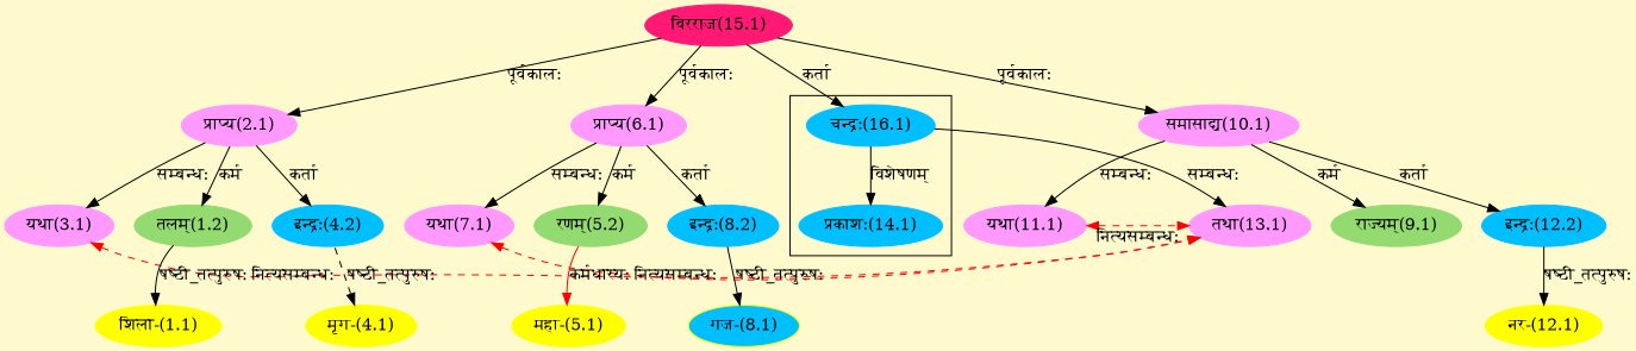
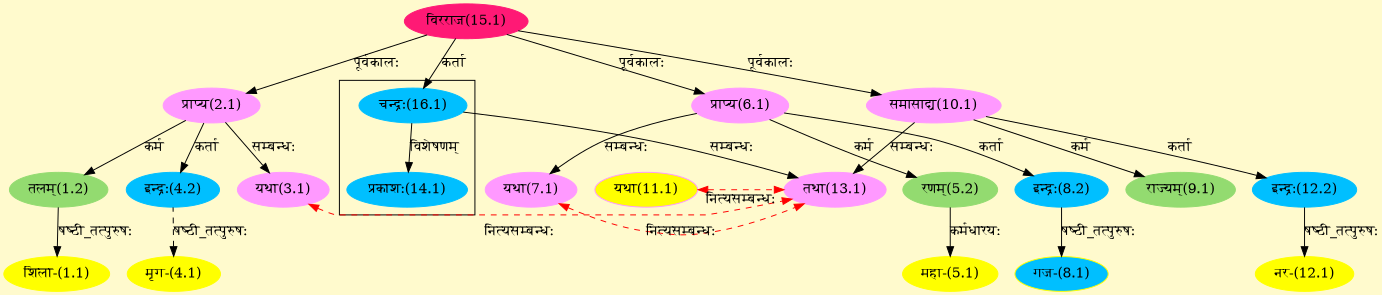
  digraph {
    bgcolor=lemonchiffon1
    compound=true
    rankdir=BT
    node [color="#FF99FF" style=filled]
    edge [dir=back]
    n1 [label="यथा(3.1)"]
    n2 [label="तथा(13.1)"]
    n3 [label="यथा(7.1)"]
-   n4 [label="यथा(11.1)"]
+   n4 [label="यथा(11.1)" fillcolor="#FFFF00"]
    n5 [color="#00BFFF" label="प्रकाशः(14.1)"]
    n6 [color="#00BFFF" label="चन्द्रः(16.1)"]
    n7 [label="प्राप्य(2.1)"]
    n8 [label="प्राप्य(6.1)"]
    n9 [label="समासाद्य(10.1)"]
    n10 [color="#FF1975" label="विरराज(15.1)"]
    n11 [color="#FFFF00" label="शिला-(1.1)"]
    n12 [color="#93DB70" label="तलम्(1.2)"]
    n13 [color="#FFFF00" label="मृग-(4.1)"]
    n14 [color="#00BFFF" label="इन्द्रः(4.2)"]
    n15 [color="#FFFF00" label="महा-(5.1)"]
    n16 [color="#93DB70" label="रणम्(5.2)"]
    n17 [color="#FFFF00" fillcolor="#00BFFF" label="गज-(8.1)"]
    n18 [color="#00BFFF" label="इन्द्रः(8.2)"]
    n19 [color="#93DB70" label="राज्यम्(9.1)"]
    n20 [color="#FFFF00" label="नर-(12.1)"]
    n21 [color="#00BFFF" label="इन्द्रः(12.2)"]
    subgraph sub_1 {
      rank=same
      n1
      n2
    }
    subgraph sub_2 {
      rank=same
      n2
      n3
    }
    subgraph sub_3 {
      rank=same
      n2
      n4
    }
    subgraph cluster_4 {
      n5
      n6
    }
    n1 -> n2 [color=red dir=both label="नित्यसम्बन्धः" style=dashed]
    n1 -> n7 [label="सम्बन्धः"]
    n2 -> n6 [label="सम्बन्धः"]
    n3 -> n2 [color=red dir=both label="नित्यसम्बन्धः" style=dashed]
    n3 -> n8 [label="सम्बन्धः"]
    n4 -> n2 [color=red dir=both label="नित्यसम्बन्धः" style=dashed]
-   n4 -> n9 [label="सम्बन्धः"]
+   n2 -> n9 [label="सम्बन्धः"]
    n5 -> n6 [label="विशेषणम्"]
    n6 -> n10 [label="कर्ता"]
    n7 -> n10 [label="पूर्वकालः"]
    n8 -> n10 [label="पूर्वकालः"]
    n9 -> n10 [label="पूर्वकालः"]
    n11 -> n12 [label="षष्ठी_तत्पुरुषः"]
    n12 -> n7 [label="कर्म"]
    n13 -> n14 [label="षष्ठी_तत्पुरुषः" style=dashed]
    n14 -> n7 [label="कर्ता"]
-   n15 -> n16 [label="कर्मधारयः" color=red]
+   n15 -> n16 [label="कर्मधारयः"]
    n16 -> n8 [label="कर्म"]
    n17 -> n18 [label="षष्ठी_तत्पुरुषः"]
    n18 -> n8 [label="कर्ता"]
    n19 -> n9 [label="कर्म"]
    n20 -> n21 [label="षष्ठी_तत्पुरुषः"]
    n21 -> n9 [label="कर्ता"]
  }
